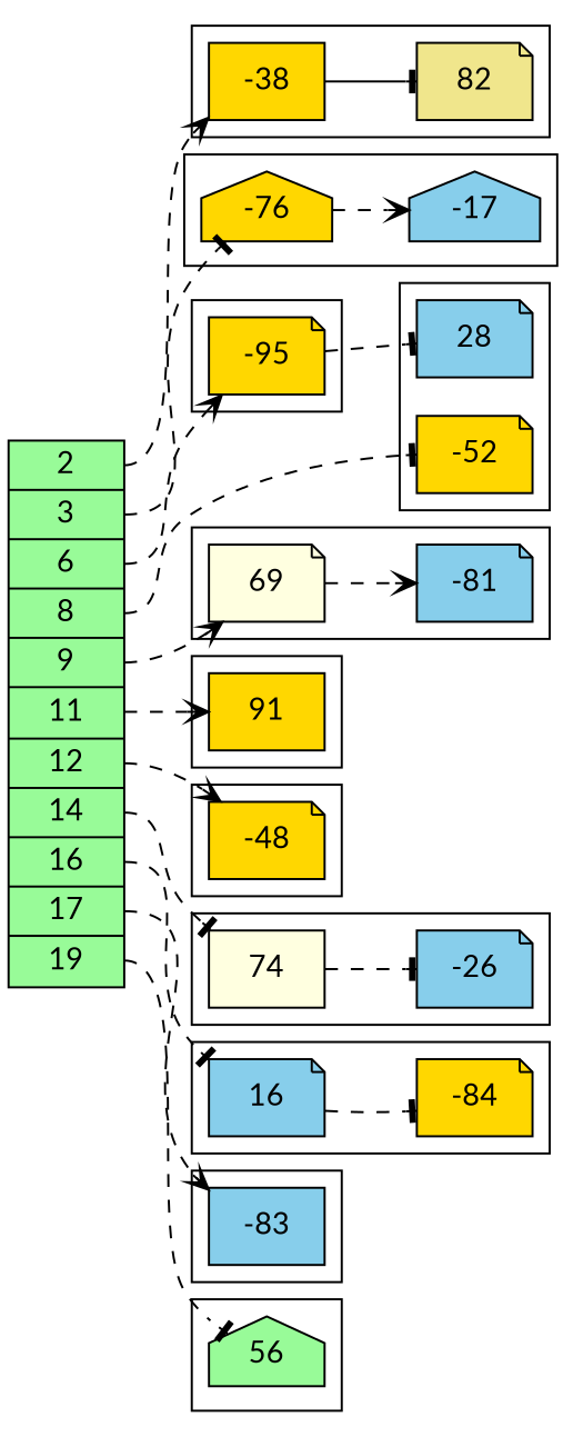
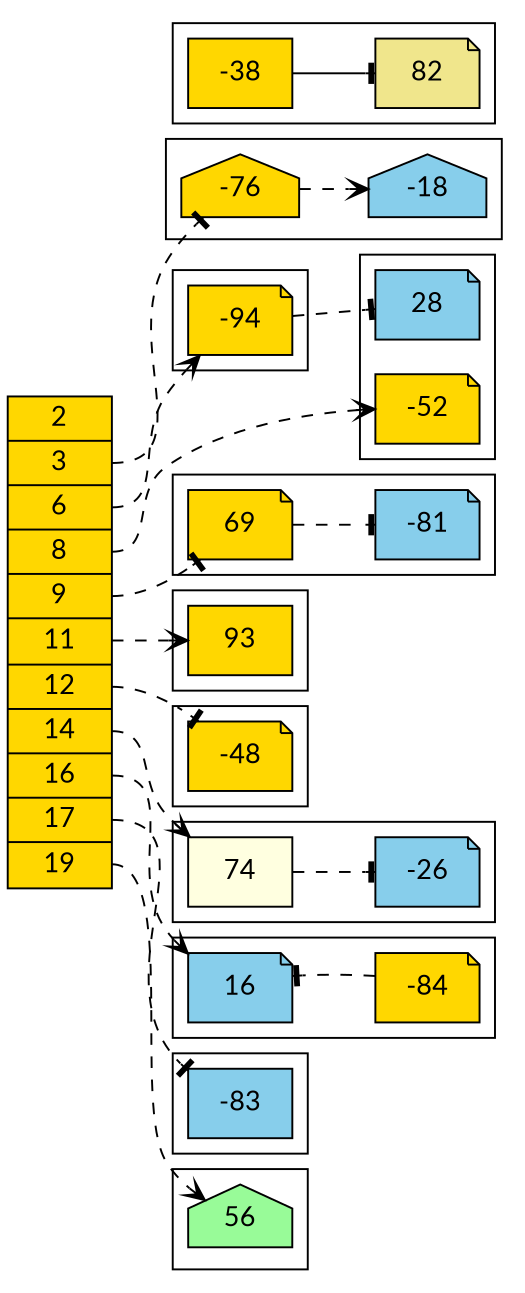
  digraph {
    fontname=Lato
    rankdir=LR
    node [fillcolor=gold fontname=Lato shape=note style=filled]
    edge [arrowhead=tee fontname=Lato style=dashed]
    -38 [shape=box]
    82 [fillcolor=khaki]
    n3 [label=-76 shape=house]
-   -17 [fillcolor=skyblue shape=house]
-   -94 [label=-95]
+   -17 [fillcolor=skyblue shape=house label=-18]
+   -94
    -52
    28 [fillcolor=skyblue]
-   69 [fillcolor=lightyellow]
+   69
    n9 [fillcolor=skyblue label=-81]
-   91 [shape=box]
+   91 [shape=box label=93]
    -48
    74 [fillcolor=lightyellow shape=box]
    -26 [fillcolor=skyblue]
    16 [fillcolor=skyblue]
    -84
    -83 [fillcolor=skyblue shape=box]
    n17 [fillcolor=palegreen label=56 shape=house]
-   n18 [fillcolor=palegreen label="<port2>2|<port3>3|<port6>6|<port8>8|<port9>9|<port11>11|<port12>12|<port14>14|<port16>16|<port17>17|<port19>19" shape=record]
+   n18 [label="<port2>2|<port3>3|<port6>6|<port8>8|<port9>9|<port11>11|<port12>12|<port14>14|<port16>16|<port17>17|<port19>19" shape=record]
    subgraph cluster_1 {
      -38
      82
    }
    subgraph cluster_2 {
      n3
      -17
    }
    subgraph cluster_3 {
      -94
    }
    subgraph cluster_4 {
      -52
      28
    }
    subgraph cluster_5 {
      69
      n9
    }
    subgraph cluster_6 {
      91
    }
    subgraph cluster_7 {
      -48
    }
    subgraph cluster_8 {
      74
      -26
    }
    subgraph cluster_9 {
      16
      -84
    }
    subgraph cluster_10 {
      -83
    }
    subgraph cluster_11 {
      n17
    }
    -38 -> 82 [style=""]
    n3 -> -17 [arrowhead=vee]
    -94 -> 28
-   69 -> n9 [arrowhead=vee]
+   69 -> n9
    74 -> -26
-   16 -> -84
-   n18 -> -38 [arrowhead=vee tailport=port2]
+   -84 -> 16
    n18 -> n3 [tailport=port3]
    n18 -> -94 [arrowhead=vee tailport=port6]
-   n18 -> -52 [tailport=port8]
-   n18 -> 69 [arrowhead=vee tailport=port9]
+   n18 -> -52 [arrowhead=vee tailport=port8]
+   n18 -> 69 [tailport=port9]
    n18 -> 91 [arrowhead=vee tailport=port11]
-   n18 -> -48 [arrowhead=vee tailport=port12]
-   n18 -> 74 [tailport=port14]
-   n18 -> 16 [tailport=port16]
-   n18 -> -83 [arrowhead=vee tailport=port17]
-   n18 -> n17 [tailport=port19]
+   n18 -> -48 [tailport=port12]
+   n18 -> 74 [arrowhead=vee tailport=port14]
+   n18 -> 16 [arrowhead=vee tailport=port16]
+   n18 -> -83 [tailport=port17]
+   n18 -> n17 [arrowhead=vee tailport=port19]
  }
